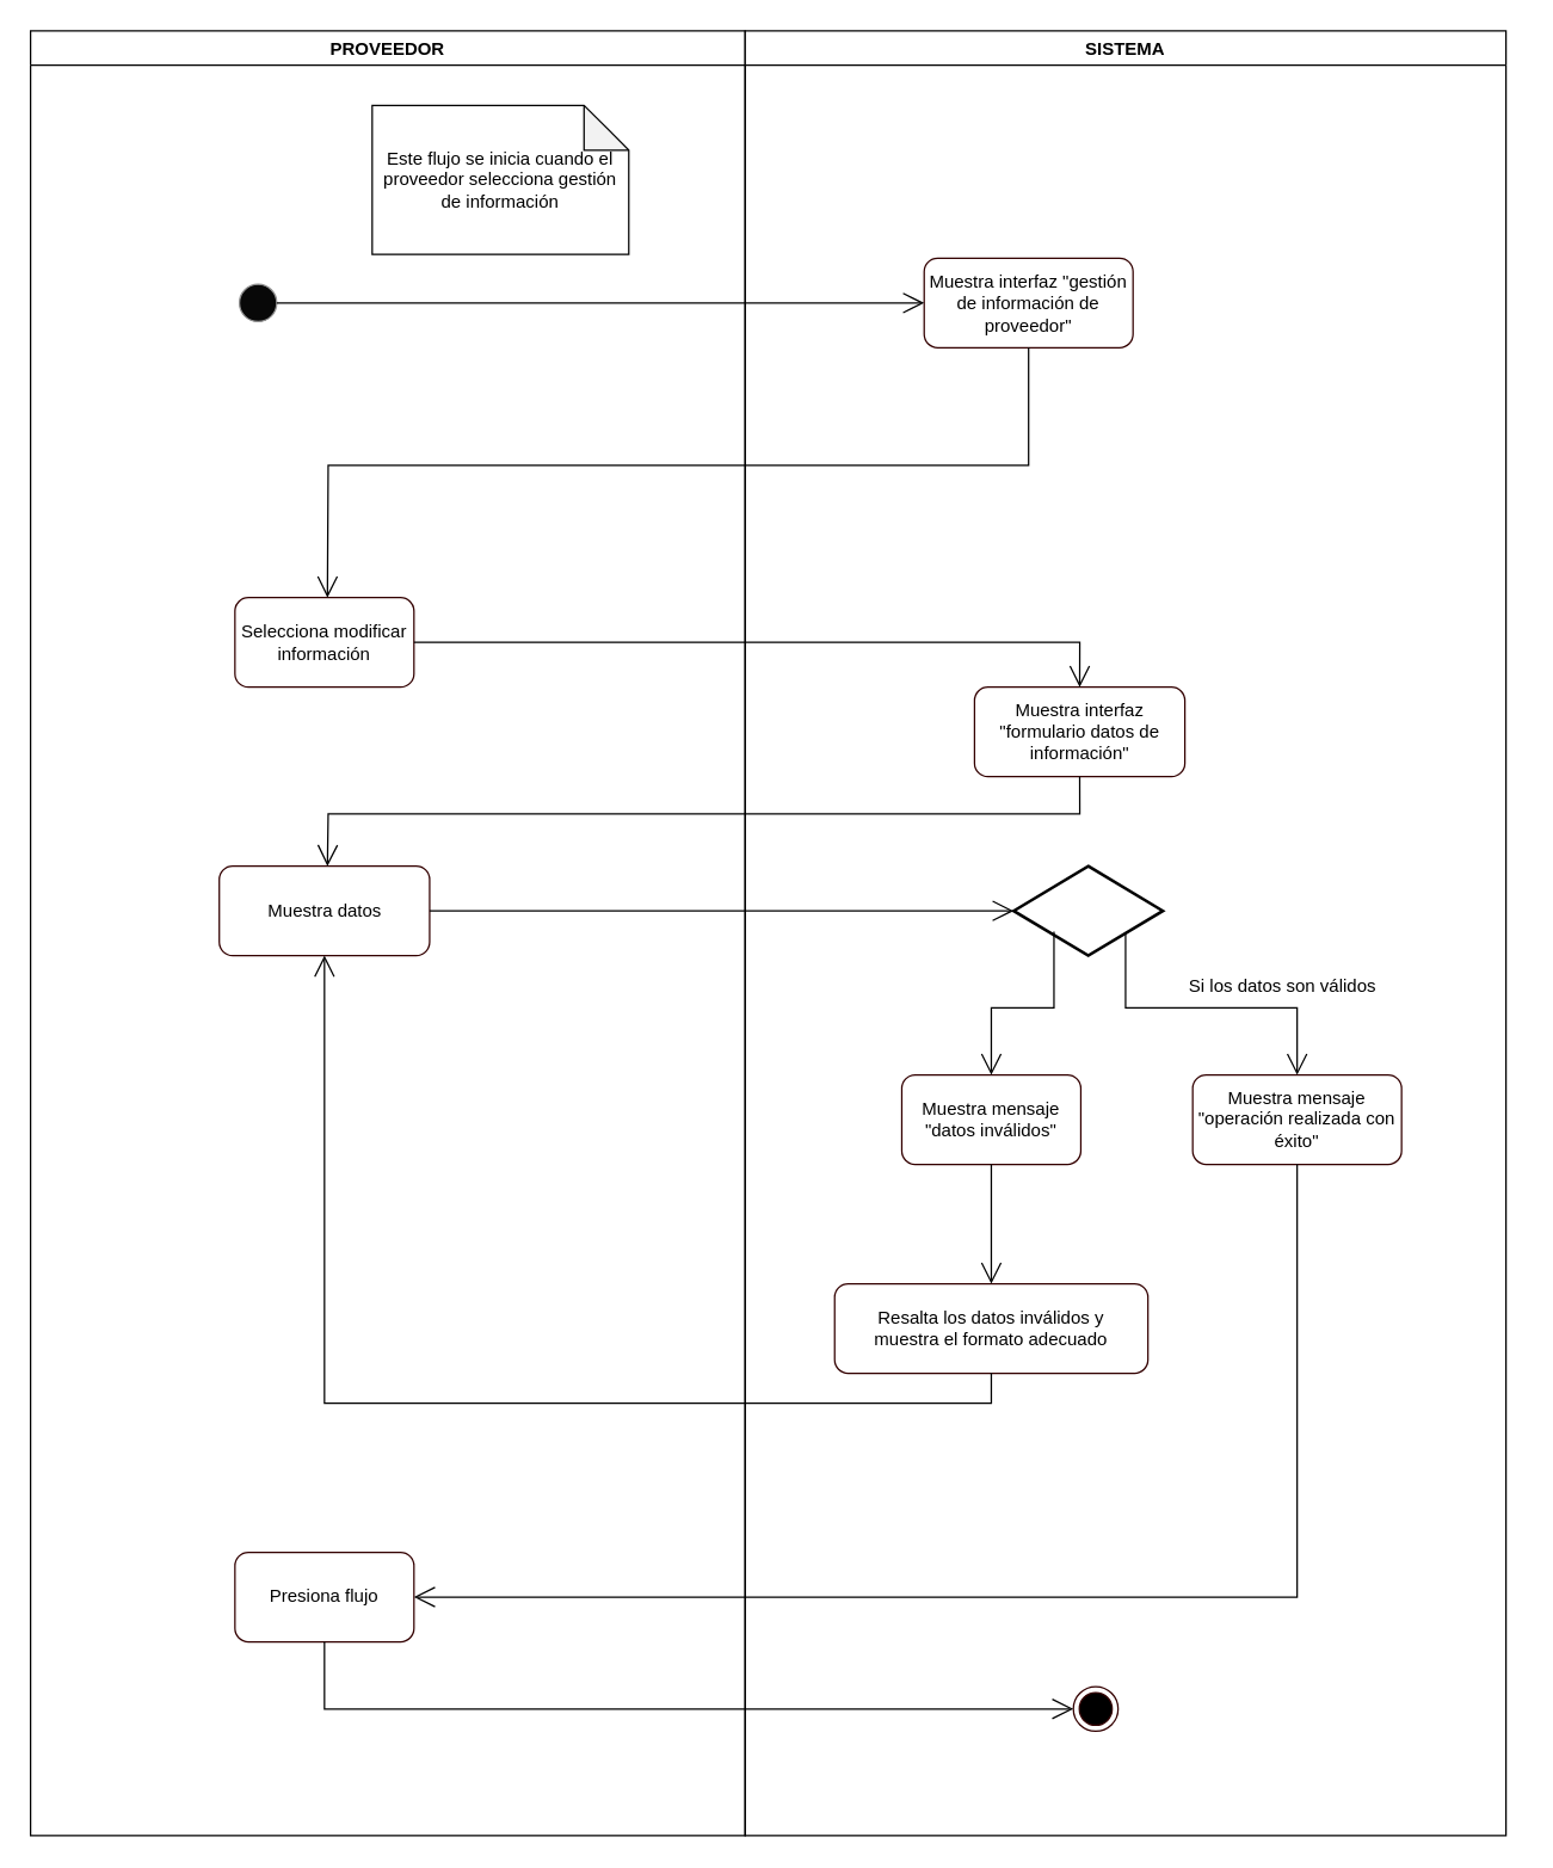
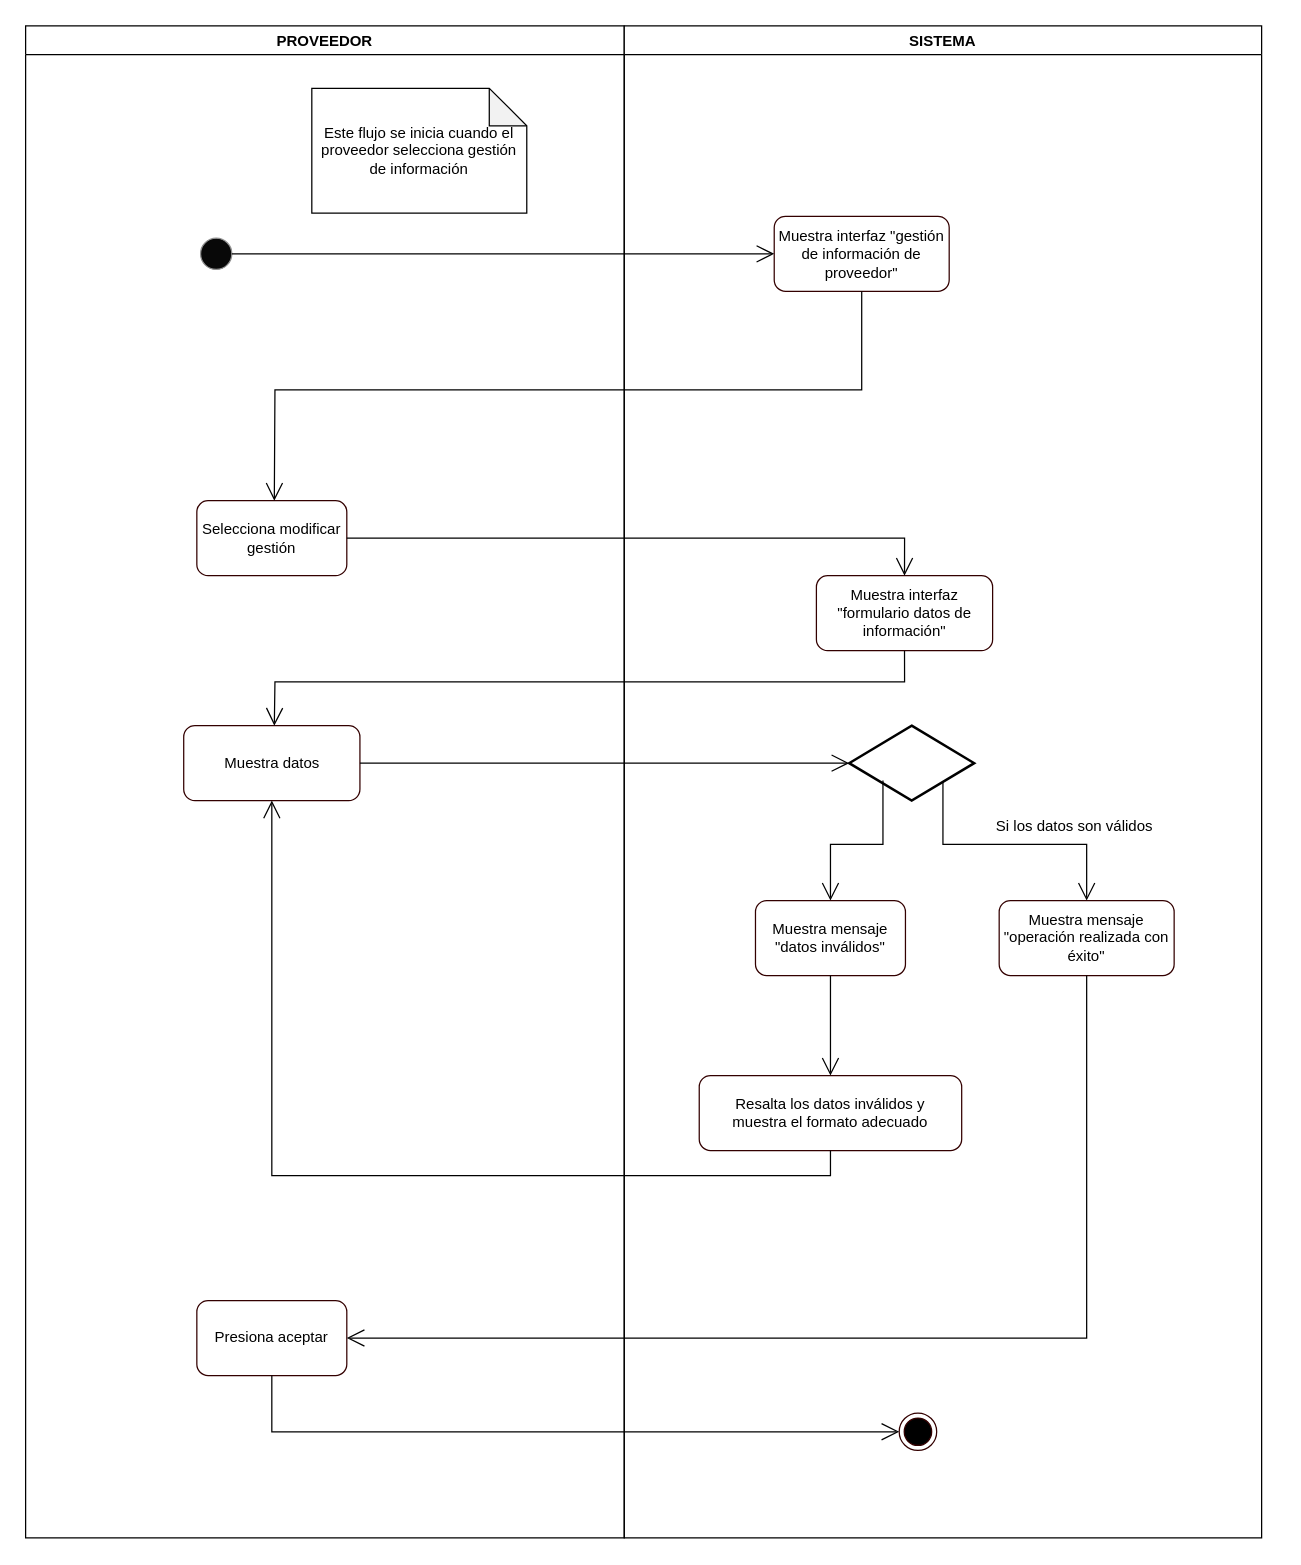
  <mxCell id="0" />
  <mxCell id="1" parent="0" />
  <mxCell id="2" value="PROVEEDOR" style="swimlane;gradientColor=none;" vertex="1" parent="1"><mxGeometry x="20" y="20" width="479" height="1210" as="geometry" /></mxCell>
  <mxCell id="3" value="" style="ellipse;whiteSpace=wrap;html=1;aspect=fixed;strokeColor=#919191;fillColor=#080808;gradientColor=none;" vertex="1" parent="2"><mxGeometry x="140" y="170" width="25" height="25" as="geometry" /></mxCell>
  <mxCell id="4" value="Este flujo se inicia cuando el proveedor selecciona gestión de información" style="shape=note;whiteSpace=wrap;html=1;backgroundOutline=1;darkOpacity=0.05;" vertex="1" parent="2"><mxGeometry x="229" y="50" width="172" height="100" as="geometry" /></mxCell>
  <mxCell id="5" value="" style="group" vertex="1" connectable="0" parent="2"><mxGeometry x="29" y="300" width="417.5" height="760" as="geometry" /></mxCell>
  <mxCell id="6" value="" style="group" vertex="1" connectable="0" parent="5"><mxGeometry width="417.5" height="140" as="geometry" /></mxCell>
- <mxCell id="7" value="Selecciona modificar información" style="rounded=1;whiteSpace=wrap;html=1;strokeColor=#330000;fillColor=#FFFFFF;gradientColor=none;" vertex="1" parent="6"><mxGeometry x="108" y="80" width="120" height="60" as="geometry" /></mxCell>
+ <mxCell id="7" value="Selecciona modificar gestión" style="rounded=1;whiteSpace=wrap;html=1;strokeColor=#330000;fillColor=#FFFFFF;gradientColor=none;" vertex="1" parent="6"><mxGeometry x="108" y="80" width="120" height="60" as="geometry" /></mxCell>
  <mxCell id="8" value="" style="group" vertex="1" connectable="0" parent="5"><mxGeometry x="97.5" y="260" width="141" height="520" as="geometry" /></mxCell>
  <mxCell id="9" value="" style="group" vertex="1" connectable="0" parent="8"><mxGeometry width="141" height="520" as="geometry" /></mxCell>
  <mxCell id="10" value="" style="group" vertex="1" connectable="0" parent="9"><mxGeometry width="141" height="520" as="geometry" /></mxCell>
  <mxCell id="11" value="" style="group" vertex="1" connectable="0" parent="10"><mxGeometry width="141" height="520" as="geometry" /></mxCell>
  <mxCell id="12" value="" style="group" vertex="1" connectable="0" parent="11"><mxGeometry width="141" height="520" as="geometry" /></mxCell>
  <mxCell id="13" value="" style="group" vertex="1" connectable="0" parent="12"><mxGeometry width="141" height="520" as="geometry" /></mxCell>
  <mxCell id="14" value="" style="group" vertex="1" connectable="0" parent="13"><mxGeometry width="141" height="520" as="geometry" /></mxCell>
- <mxCell id="15" value="Presiona flujo" style="rounded=1;whiteSpace=wrap;html=1;strokeColor=#330000;fillColor=#FFFFFF;gradientColor=none;" vertex="1" parent="14"><mxGeometry x="10.5" y="460" width="120" height="60" as="geometry" /></mxCell>
+ <mxCell id="15" value="Presiona aceptar" style="rounded=1;whiteSpace=wrap;html=1;strokeColor=#330000;fillColor=#FFFFFF;gradientColor=none;" vertex="1" parent="14"><mxGeometry x="10.5" y="460" width="120" height="60" as="geometry" /></mxCell>
  <mxCell id="16" value="" style="group" vertex="1" connectable="0" parent="14"><mxGeometry width="141" height="60" as="geometry" /></mxCell>
  <mxCell id="17" value="" style="group" vertex="1" connectable="0" parent="16"><mxGeometry width="141" height="60" as="geometry" /></mxCell>
  <mxCell id="18" value="Muestra datos" style="rounded=1;whiteSpace=wrap;html=1;strokeColor=#330000;fillColor=#FFFFFF;gradientColor=none;" vertex="1" parent="17"><mxGeometry width="141" height="60" as="geometry" /></mxCell>
  <mxCell id="19" value="SISTEMA" style="swimlane;gradientColor=none;" vertex="1" parent="1"><mxGeometry x="499" y="20" width="510" height="1210" as="geometry" /></mxCell>
  <mxCell id="20" value="Muestra interfaz &quot;gestión de información de proveedor&quot;" style="rounded=1;whiteSpace=wrap;html=1;strokeColor=#330000;fillColor=#FFFFFF;gradientColor=none;" vertex="1" parent="19"><mxGeometry x="120" y="152.5" width="140" height="60" as="geometry" /></mxCell>
  <mxCell id="21" value="" style="group" vertex="1" connectable="0" parent="19"><mxGeometry x="50" y="560" width="470" height="340" as="geometry" /></mxCell>
  <mxCell id="22" value="" style="group" vertex="1" connectable="0" parent="21"><mxGeometry width="390" height="340" as="geometry" /></mxCell>
  <mxCell id="23" value="" style="strokeWidth=2;html=1;shape=mxgraph.flowchart.decision;whiteSpace=wrap;fillColor=#FFFFFF;gradientColor=none;" vertex="1" parent="22"><mxGeometry x="130" width="100" height="60" as="geometry" /></mxCell>
  <mxCell id="24" style="edgeStyle=orthogonalEdgeStyle;rounded=0;orthogonalLoop=1;jettySize=auto;html=1;exitX=0.5;exitY=0;exitDx=0;exitDy=0;entryX=0.27;entryY=0.733;entryDx=0;entryDy=0;entryPerimeter=0;startArrow=open;startFill=0;startSize=12;endArrow=none;endFill=0;endSize=12;targetPerimeterSpacing=0;" edge="1" parent="22" source="25" target="23"><mxGeometry relative="1" as="geometry" /></mxCell>
  <mxCell id="25" value="Muestra mensaje &quot;datos inválidos&quot;" style="rounded=1;whiteSpace=wrap;html=1;strokeColor=#330000;fillColor=#FFFFFF;gradientColor=none;" vertex="1" parent="22"><mxGeometry x="55" y="140" width="120" height="60" as="geometry" /></mxCell>
  <mxCell id="26" style="edgeStyle=orthogonalEdgeStyle;rounded=0;orthogonalLoop=1;jettySize=auto;html=1;exitX=0.5;exitY=0;exitDx=0;exitDy=0;entryX=0.75;entryY=0.75;entryDx=0;entryDy=0;entryPerimeter=0;startArrow=open;startFill=0;startSize=12;endArrow=none;endFill=0;endSize=12;targetPerimeterSpacing=0;" edge="1" parent="22" source="27" target="23"><mxGeometry relative="1" as="geometry" /></mxCell>
  <mxCell id="27" value="Muestra mensaje &quot;operación realizada con éxito&quot;" style="rounded=1;whiteSpace=wrap;html=1;strokeColor=#330000;fillColor=#FFFFFF;gradientColor=none;" vertex="1" parent="22"><mxGeometry x="250" y="140" width="140" height="60" as="geometry" /></mxCell>
  <mxCell id="28" value="Si los datos son válidos" style="text;html=1;align=center;verticalAlign=middle;resizable=0;points=[];autosize=1;" vertex="1" parent="22"><mxGeometry x="240" y="71" width="140" height="20" as="geometry" /></mxCell>
  <mxCell id="29" style="edgeStyle=orthogonalEdgeStyle;rounded=0;orthogonalLoop=1;jettySize=auto;html=1;exitX=0.5;exitY=0;exitDx=0;exitDy=0;entryX=0.5;entryY=1;entryDx=0;entryDy=0;startArrow=open;startFill=0;startSize=12;endArrow=none;endFill=0;endSize=12;targetPerimeterSpacing=0;" edge="1" parent="22" source="30" target="25"><mxGeometry relative="1" as="geometry" /></mxCell>
  <mxCell id="30" value="Resalta los datos inválidos y&lt;br/&gt;muestra el formato adecuado" style="rounded=1;whiteSpace=wrap;html=1;strokeColor=#330000;fillColor=#FFFFFF;gradientColor=none;" vertex="1" parent="22"><mxGeometry x="10" y="280" width="210" height="60" as="geometry" /></mxCell>
  <mxCell id="31" value="" style="ellipse;html=1;shape=endState;fillColor=#000000;strokeColor=#330000;" vertex="1" parent="19"><mxGeometry x="220" y="1110" width="30" height="30" as="geometry" /></mxCell>
  <mxCell id="32" value="Muestra interfaz &quot;formulario datos de información&quot;" style="rounded=1;whiteSpace=wrap;html=1;strokeColor=#330000;fillColor=#FFFFFF;gradientColor=none;" vertex="1" parent="19"><mxGeometry x="153.75" y="440" width="141" height="60" as="geometry" /></mxCell>
  <mxCell id="33" style="edgeStyle=orthogonalEdgeStyle;rounded=0;orthogonalLoop=1;jettySize=auto;html=1;exitX=1;exitY=0.5;exitDx=0;exitDy=0;entryX=0;entryY=0.5;entryDx=0;entryDy=0;endSize=12;endArrow=open;endFill=0;" edge="1" parent="1" source="3" target="20"><mxGeometry relative="1" as="geometry" /></mxCell>
  <mxCell id="34" style="edgeStyle=orthogonalEdgeStyle;rounded=0;orthogonalLoop=1;jettySize=auto;html=1;exitX=0.5;exitY=1;exitDx=0;exitDy=0;endArrow=open;endFill=0;endSize=12;" edge="1" parent="1" source="20"><mxGeometry relative="1" as="geometry"><mxPoint x="219" y="400" as="targetPoint" /></mxGeometry></mxCell>
  <mxCell id="35" style="edgeStyle=orthogonalEdgeStyle;rounded=0;orthogonalLoop=1;jettySize=auto;html=1;exitX=0.5;exitY=1;exitDx=0;exitDy=0;entryX=0;entryY=0.5;entryDx=0;entryDy=0;endArrow=open;endFill=0;endSize=12;" edge="1" parent="1" source="15" target="31"><mxGeometry relative="1" as="geometry" /></mxCell>
  <mxCell id="36" style="edgeStyle=orthogonalEdgeStyle;rounded=0;orthogonalLoop=1;jettySize=auto;html=1;exitX=1;exitY=0.5;exitDx=0;exitDy=0;entryX=0.5;entryY=0;entryDx=0;entryDy=0;endArrow=open;endFill=0;endSize=12;" edge="1" parent="1" source="7" target="32"><mxGeometry relative="1" as="geometry" /></mxCell>
  <mxCell id="37" style="edgeStyle=orthogonalEdgeStyle;rounded=0;orthogonalLoop=1;jettySize=auto;html=1;exitX=0.5;exitY=1;exitDx=0;exitDy=0;endArrow=open;endFill=0;endSize=12;" edge="1" parent="1" source="32"><mxGeometry relative="1" as="geometry"><mxPoint x="219" y="580" as="targetPoint" /></mxGeometry></mxCell>
  <mxCell id="38" style="edgeStyle=orthogonalEdgeStyle;rounded=0;orthogonalLoop=1;jettySize=auto;html=1;exitX=1;exitY=0.5;exitDx=0;exitDy=0;entryX=0;entryY=0.5;entryDx=0;entryDy=0;entryPerimeter=0;endArrow=open;endFill=0;endSize=12;" edge="1" parent="1" source="18" target="23"><mxGeometry relative="1" as="geometry" /></mxCell>
  <mxCell id="39" style="edgeStyle=orthogonalEdgeStyle;rounded=0;orthogonalLoop=1;jettySize=auto;html=1;exitX=0.5;exitY=1;exitDx=0;exitDy=0;entryX=0.5;entryY=1;entryDx=0;entryDy=0;endArrow=open;endFill=0;endSize=12;" edge="1" parent="1" source="30" target="18"><mxGeometry relative="1" as="geometry" /></mxCell>
  <mxCell id="40" style="edgeStyle=orthogonalEdgeStyle;rounded=0;orthogonalLoop=1;jettySize=auto;html=1;exitX=0.5;exitY=1;exitDx=0;exitDy=0;entryX=1;entryY=0.5;entryDx=0;entryDy=0;endArrow=open;endFill=0;endSize=12;" edge="1" parent="1" source="27" target="15"><mxGeometry relative="1" as="geometry" /></mxCell>
